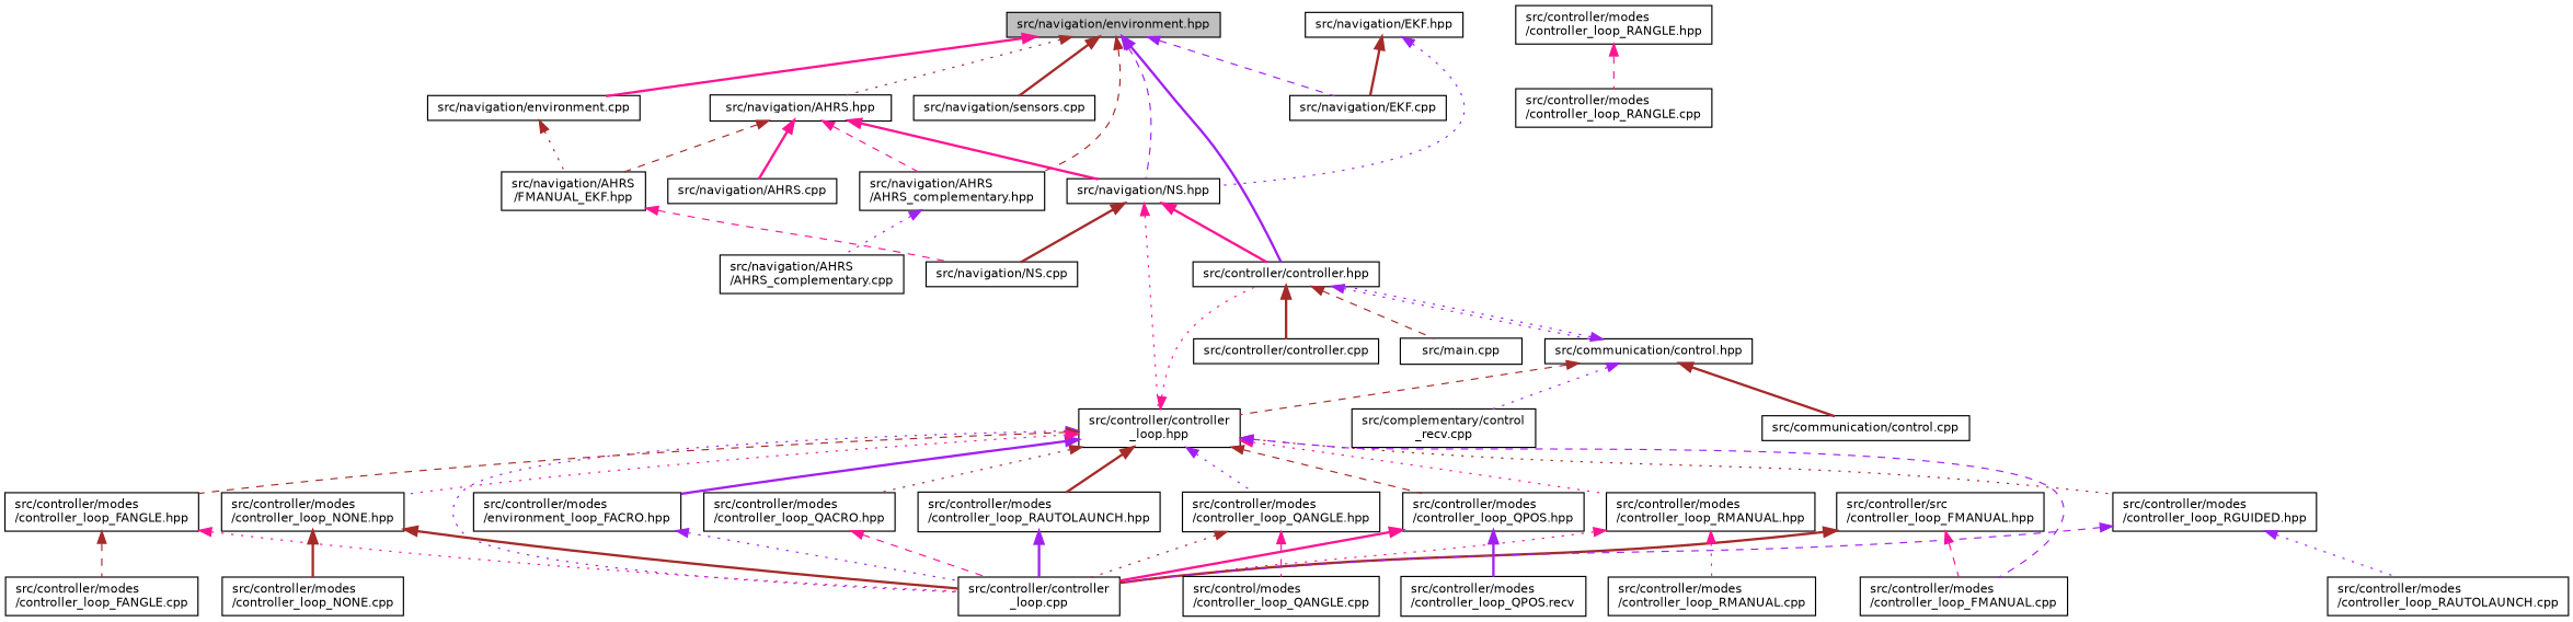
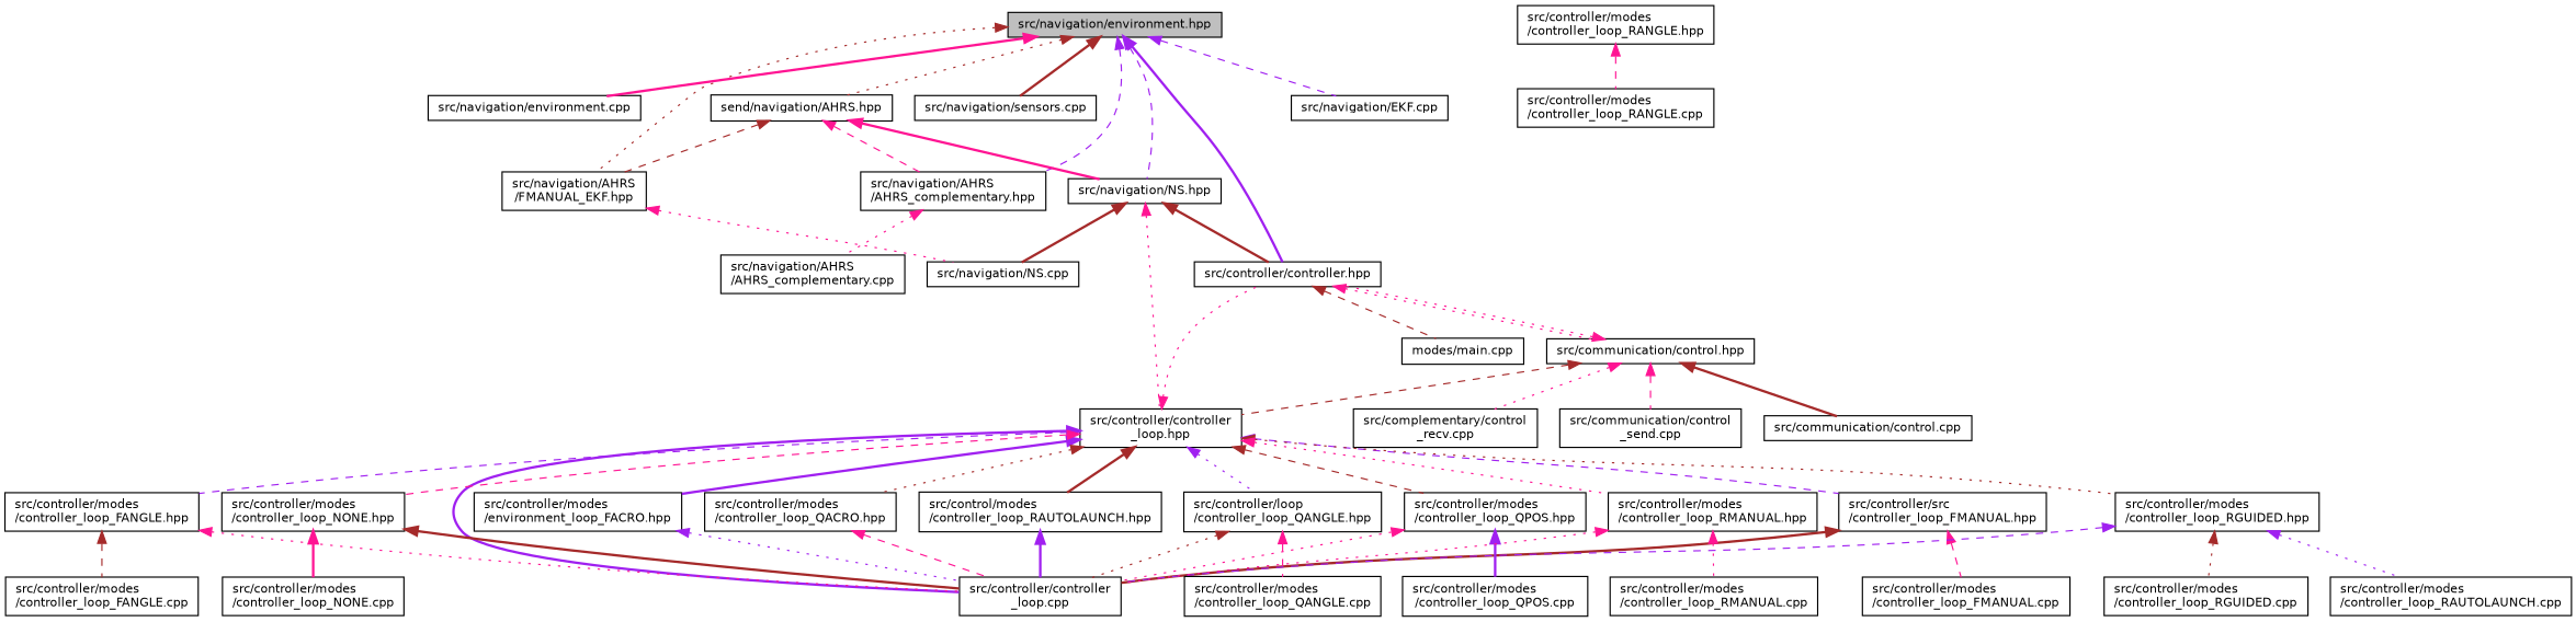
  digraph {
    node [color=black fillcolor=white fontname=Helvetica fontsize=10 shape=record style=filled]
    edge [color=brown dir=back fontname=Helvetica fontsize=10 labelfontname=Helvetica labelfontsize=10 style=dotted]
    n1 [fillcolor=grey75 fontcolor=black height=0.2 label="src/navigation/environment.hpp" width=0.4]
    n2 [height=0.2 label="src/controller/controller.hpp" width=0.4]
    n3 [height=0.2 label="src/navigation/AHRS\l/AHRS_complementary.hpp" width=0.4]
    n4 [height=0.2 label="src/navigation/AHRS\l/FMANUAL_EKF.hpp" width=0.4]
-   n5 [height=0.2 label="src/navigation/AHRS.hpp" width=0.4]
+   n5 [height=0.2 label="send/navigation/AHRS.hpp" width=0.4]
    n6 [height=0.2 label="src/navigation/NS.hpp" width=0.4]
    n7 [height=0.2 label="src/navigation/environment.cpp" width=0.4]
    n8 [height=0.2 label="src/navigation/sensors.cpp" width=0.4]
    n9 [height=0.2 label="src/navigation/EKF.cpp" width=0.4]
    n10 [height=0.2 label="src/communication/control.hpp" width=0.4]
-   n11 [height=0.2 label="src/controller/controller.cpp" width=0.4]
-   n12 [height=0.2 label="src/main.cpp" width=0.4]
+   n12 [height=0.2 label="modes/main.cpp" width=0.4]
    n13 [height=0.2 label="src/navigation/AHRS\l/AHRS_complementary.cpp" width=0.4]
    n14 [height=0.2 label="src/navigation/NS.cpp" width=0.4]
-   n15 [height=0.2 label="src/navigation/AHRS.cpp" width=0.4]
    n16 [height=0.2 label="src/controller/controller\l_loop.hpp" width=0.4]
-   n17 [height=0.2 label="src/navigation/EKF.hpp" width=0.4]
    n18 [height=0.2 label="src/communication/control.cpp" width=0.4]
    n19 [height=0.2 label="src/complementary/control\l_recv.cpp" width=0.4]
+   n20 [height=0.2 label="src/communication/control\l_send.cpp" width=0.4]
    n21 [height=0.2 label="src/controller/controller\l_loop.cpp" width=0.4]
    n22 [height=0.2 label="src/controller/modes\l/environment_loop_FACRO.hpp" width=0.4]
    n23 [height=0.2 label="src/controller/modes\l/controller_loop_FANGLE.hpp" width=0.4]
    n24 [height=0.2 label="src/controller/src\l/controller_loop_FMANUAL.hpp" width=0.4]
    n25 [height=0.2 label="src/controller/modes\l/controller_loop_NONE.hpp" width=0.4]
    n26 [height=0.2 label="src/controller/modes\l/controller_loop_QACRO.hpp" width=0.4]
-   n27 [height=0.2 label="src/controller/modes\l/controller_loop_QANGLE.hpp" width=0.4]
+   n27 [height=0.2 label="src/controller/loop\l/controller_loop_QANGLE.hpp" width=0.4]
    n28 [height=0.2 label="src/controller/modes\l/controller_loop_QPOS.hpp" width=0.4]
-   n29 [height=0.2 label="src/controller/modes\l/controller_loop_RAUTOLAUNCH.hpp" width=0.4]
+   n29 [height=0.2 label="src/control/modes\l/controller_loop_RAUTOLAUNCH.hpp" width=0.4]
    n30 [height=0.2 label="src/controller/modes\l/controller_loop_RGUIDED.hpp" width=0.4]
    n31 [height=0.2 label="src/controller/modes\l/controller_loop_RMANUAL.hpp" width=0.4]
    n32 [height=0.2 label="src/controller/modes\l/controller_loop_FANGLE.cpp" width=0.4]
    n33 [height=0.2 label="src/controller/modes\l/controller_loop_FMANUAL.cpp" width=0.4]
    n34 [height=0.2 label="src/controller/modes\l/controller_loop_NONE.cpp" width=0.4]
-   n35 [height=0.2 label="src/control/modes\l/controller_loop_QANGLE.cpp" width=0.4]
-   n36 [height=0.2 label="src/controller/modes\l/controller_loop_QPOS.recv" width=0.4]
+   n35 [height=0.2 label="src/controller/modes\l/controller_loop_QANGLE.cpp" width=0.4]
+   n36 [height=0.2 label="src/controller/modes\l/controller_loop_QPOS.cpp" width=0.4]
    n37 [height=0.2 label="src/controller/modes\l/controller_loop_RANGLE.hpp" width=0.4]
    n38 [height=0.2 label="src/controller/modes\l/controller_loop_RANGLE.cpp" width=0.4]
    n39 [height=0.2 label="src/controller/modes\l/controller_loop_RAUTOLAUNCH.cpp" width=0.4]
+   n40 [height=0.2 label="src/controller/modes\l/controller_loop_RGUIDED.cpp" width=0.4]
    n41 [height=0.2 label="src/controller/modes\l/controller_loop_RMANUAL.cpp" width=0.4]
    n1 -> n2 [color=purple style=bold]
-   n1 -> n3 [style=dashed]
-   n7 -> n4
+   n1 -> n3 [color=purple style=dashed]
+   n1 -> n4
    n1 -> n5
    n1 -> n6 [color=purple style=dashed]
    n1 -> n7 [color=deeppink style=bold]
    n1 -> n8 [style=bold]
    n1 -> n9 [color=purple style=dashed]
-   n2 -> n10 [color=purple]
-   n2 -> n11 [style=bold]
+   n2 -> n10 [color=deeppink]
    n2 -> n12 [style=dashed]
-   n3 -> n13 [color=purple]
-   n4 -> n14 [color=deeppink style=dashed]
+   n3 -> n13 [color=deeppink]
+   n4 -> n14 [color=deeppink]
    n5 -> n3 [color=deeppink style=dashed]
    n5 -> n4 [style=dashed]
    n5 -> n6 [color=deeppink style=bold]
-   n5 -> n15 [color=deeppink style=bold]
-   n6 -> n2 [color=deeppink style=bold]
+   n6 -> n2 [style=bold]
    n6 -> n14 [style=bold]
    n6 -> n16 [color=deeppink]
-   n10 -> n2 [color=purple]
+   n10 -> n2 [color=deeppink]
    n10 -> n16 [style=dashed]
    n10 -> n18 [style=bold]
-   n10 -> n19 [color=purple]
+   n10 -> n19 [color=deeppink]
+   n10 -> n20 [color=deeppink style=dashed]
    n16 -> n2 [color=deeppink]
-   n16 -> n21 [color=purple]
+   n16 -> n21 [color=purple style=bold]
    n16 -> n22 [color=purple style=bold]
-   n16 -> n23 [style=dashed]
-   n16 -> n33 [color=purple style=dashed]
-   n16 -> n25 [color=deeppink]
+   n16 -> n23 [color=purple style=dashed]
+   n16 -> n24 [color=purple style=dashed]
+   n16 -> n25 [color=deeppink style=dashed]
    n16 -> n26
    n16 -> n27 [color=purple]
    n16 -> n28 [style=dashed]
    n16 -> n29 [style=bold]
    n16 -> n30
    n16 -> n31 [color=deeppink]
-   n17 -> n6 [color=purple]
-   n17 -> n9 [style=bold]
    n22 -> n21 [color=purple]
    n23 -> n21 [color=deeppink]
    n23 -> n32 [style=dashed]
    n24 -> n21 [style=bold]
    n24 -> n33 [color=deeppink style=dashed]
    n25 -> n21 [style=bold]
-   n25 -> n34 [style=bold]
+   n25 -> n34 [color=deeppink style=bold]
    n26 -> n21 [color=deeppink style=dashed]
    n27 -> n21
    n27 -> n35 [color=deeppink style=dashed]
-   n28 -> n21 [color=deeppink style=bold]
+   n28 -> n21 [color=deeppink]
    n28 -> n36 [color=purple style=bold]
    n29 -> n21 [color=purple style=bold]
    n30 -> n21 [color=purple style=dashed]
    n30 -> n39 [color=purple]
+   n30 -> n40
    n31 -> n21 [color=deeppink]
    n31 -> n41 [color=deeppink]
    n37 -> n38 [color=deeppink style=dashed]
  }
